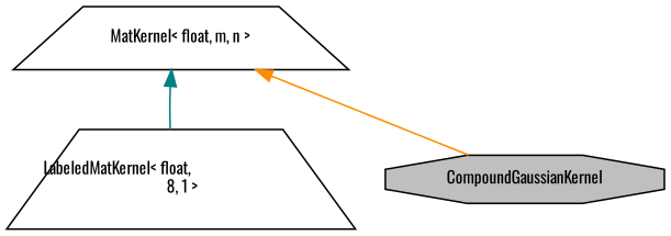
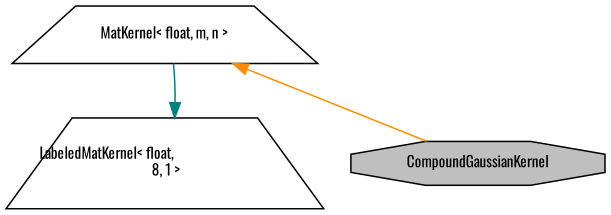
  digraph {
    fontname=Oswald
    node [color=black fillcolor=white fontname=Oswald fontsize=10 shape=trapezium style=filled]
    edge [dir=back fontname=Oswald fontsize=10 labelfontname=Helvetica labelfontsize=10 style=solid]
    n1 [fillcolor=grey75 fontcolor=black height=0.2 label=CompoundGaussianKernel shape=octagon width=0.4]
    n2 [height=0.2 label="LabeledMatKernel\< float,\l 8, 1 \>" width=0.4]
    n3 [height=0.2 label="MatKernel\< float, m, n \>" width=0.4]
    n3 -> n1 [color=darkorange]
-   n3 -> n2 [color=teal]
+   n2 -> n3 [color=teal]
  }
